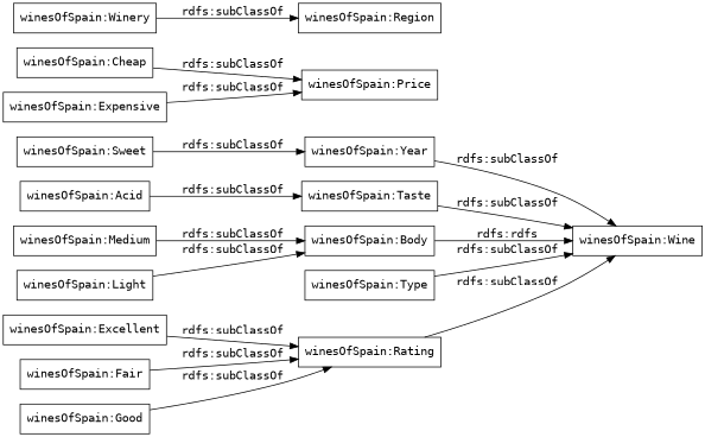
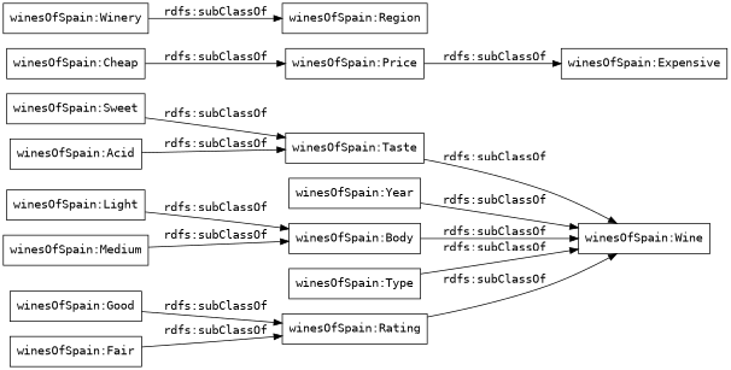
  digraph {
    fontname="DejaVu Sans Mono"
    rankdir=LR
    node [color=black fontname="DejaVu Sans Mono" shape=rectangle]
    edge [fontname="DejaVu Sans Mono"]
    "winesOfSpain:Light"
    "winesOfSpain:Body"
    "winesOfSpain:Wine"
    "winesOfSpain:Year"
    "winesOfSpain:Sweet"
    "winesOfSpain:Taste"
    "winesOfSpain:Acid"
    "winesOfSpain:Cheap"
    "winesOfSpain:Price"
    "winesOfSpain:Type"
-   "winesOfSpain:Excellent"
    "winesOfSpain:Rating"
    "winesOfSpain:Winery"
    "winesOfSpain:Region"
    "winesOfSpain:Fair"
    "winesOfSpain:Expensive"
    "winesOfSpain:Medium"
    "winesOfSpain:Good"
    "winesOfSpain:Light" -> "winesOfSpain:Body" [label="rdfs:subClassOf"]
-   "winesOfSpain:Body" -> "winesOfSpain:Wine" [label="rdfs:rdfs"]
+   "winesOfSpain:Body" -> "winesOfSpain:Wine" [label="rdfs:subClassOf"]
    "winesOfSpain:Year" -> "winesOfSpain:Wine" [label="rdfs:subClassOf"]
-   "winesOfSpain:Sweet" -> "winesOfSpain:Year" [label="rdfs:subClassOf"]
+   "winesOfSpain:Sweet" -> "winesOfSpain:Taste" [label="rdfs:subClassOf"]
    "winesOfSpain:Taste" -> "winesOfSpain:Wine" [label="rdfs:subClassOf"]
    "winesOfSpain:Acid" -> "winesOfSpain:Taste" [label="rdfs:subClassOf"]
    "winesOfSpain:Cheap" -> "winesOfSpain:Price" [label="rdfs:subClassOf"]
    "winesOfSpain:Type" -> "winesOfSpain:Wine" [label="rdfs:subClassOf"]
-   "winesOfSpain:Excellent" -> "winesOfSpain:Rating" [label="rdfs:subClassOf"]
    "winesOfSpain:Rating" -> "winesOfSpain:Wine" [label="rdfs:subClassOf"]
    "winesOfSpain:Winery" -> "winesOfSpain:Region" [label="rdfs:subClassOf"]
    "winesOfSpain:Fair" -> "winesOfSpain:Rating" [label="rdfs:subClassOf"]
-   "winesOfSpain:Expensive" -> "winesOfSpain:Price" [label="rdfs:subClassOf"]
+   "winesOfSpain:Price" -> "winesOfSpain:Expensive" [label="rdfs:subClassOf"]
    "winesOfSpain:Medium" -> "winesOfSpain:Body" [label="rdfs:subClassOf"]
    "winesOfSpain:Good" -> "winesOfSpain:Rating" [label="rdfs:subClassOf"]
  }
